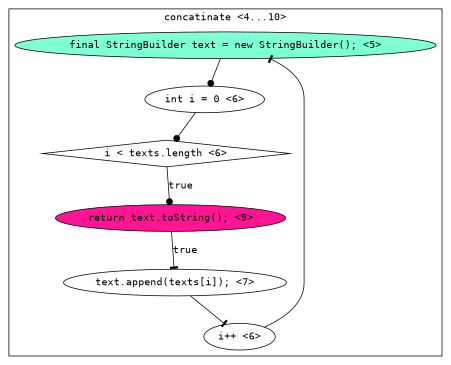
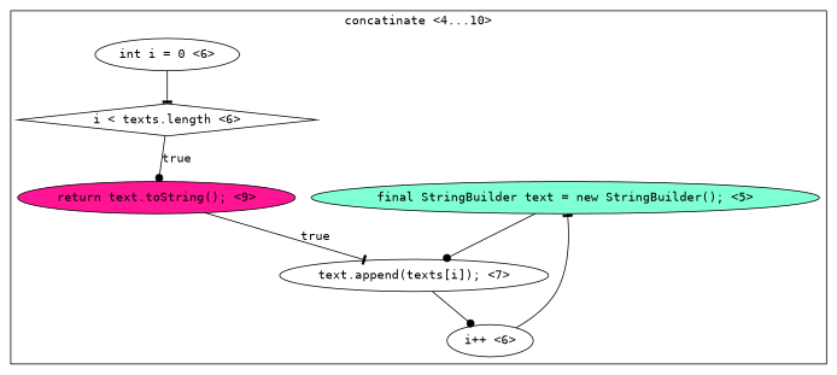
  digraph {
    fontname="DejaVu Sans Mono"
    node [fillcolor=white fontname="DejaVu Sans Mono" shape=ellipse style=filled]
    edge [arrowhead=dot fontname="DejaVu Sans Mono" style=solid]
    n1 [fillcolor=aquamarine label="final StringBuilder text = new StringBuilder(); <5>"]
    n2 [label="int i = 0 <6>"]
    n3 [label="i < texts.length <6>" shape=diamond]
    n4 [label="text.append(texts[i]); <7>"]
    n5 [fillcolor=deeppink label="return text.toString(); <9>"]
    n6 [label="i++ <6>"]
    subgraph cluster_1 {
      label="concatinate <4...10>"
      n1
      n2
      n3
      n4
      n5
      n6
    }
-   n1 -> n2
-   n2 -> n3
+   n1 -> n4
+   n2 -> n3 [arrowhead=tee]
    n3 -> n5 [label=true]
-   n4 -> n6 [arrowhead=tee]
+   n4 -> n6
    n5 -> n4 [arrowhead=tee label=true]
    n6 -> n1 [arrowhead=tee]
  }
